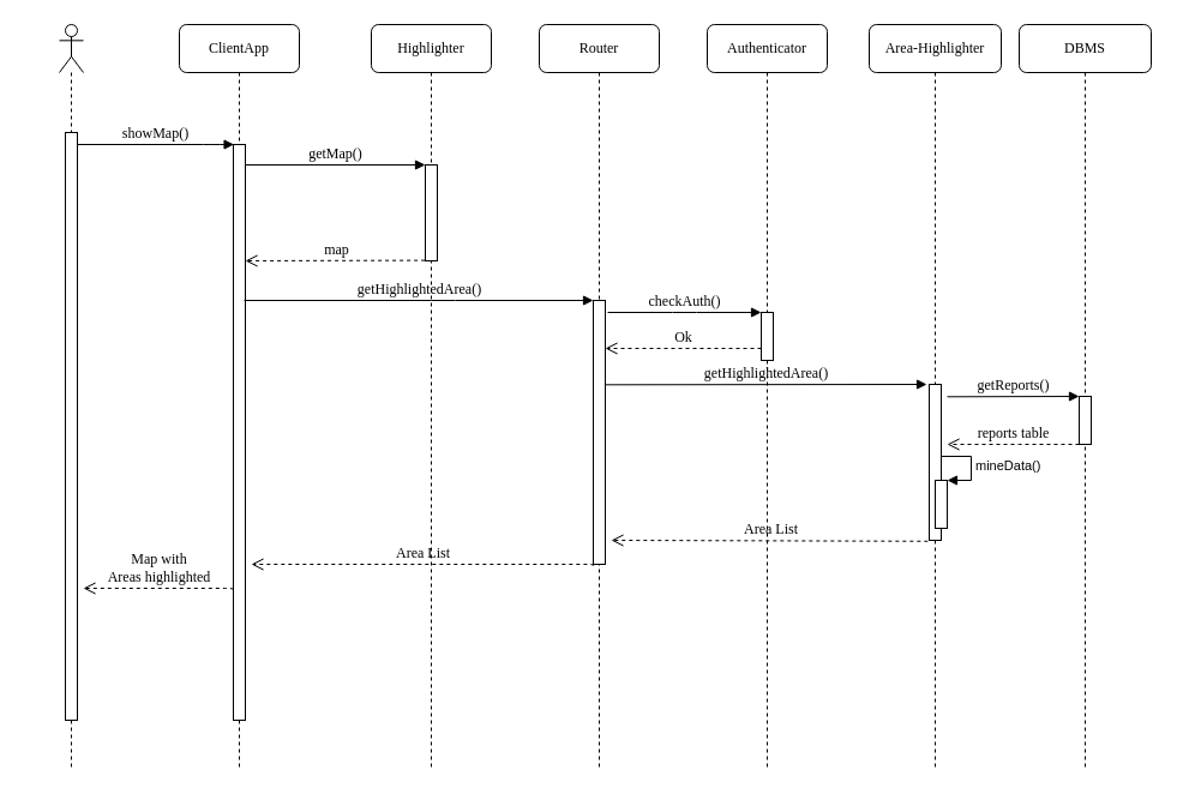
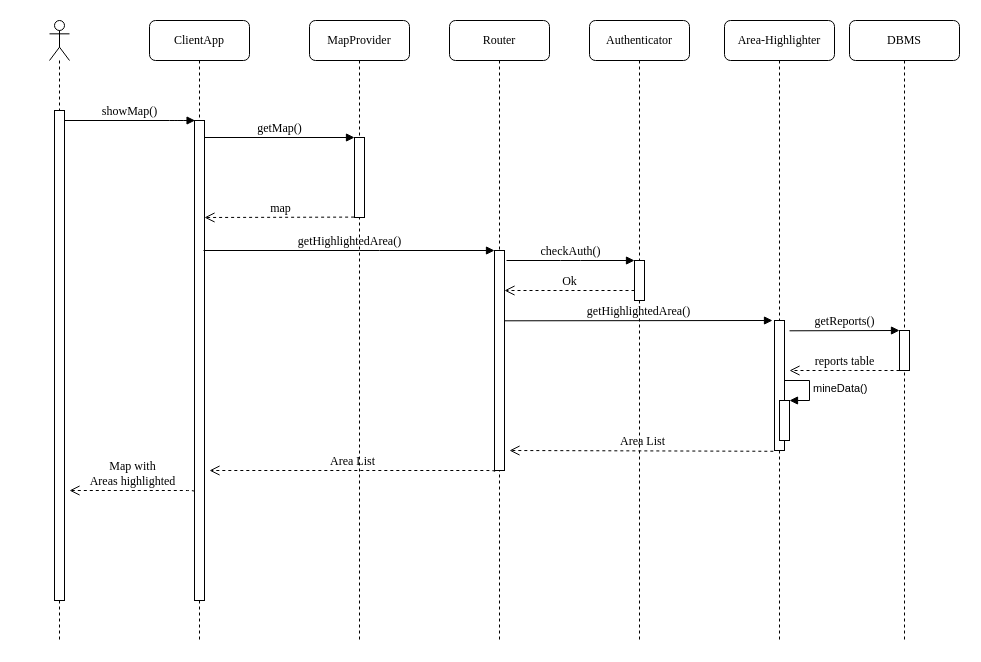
  <mxCell id="0" />
  <mxCell id="1" parent="0" />
  <mxCell id="2" value="ClientApp" style="shape=umlLifeline;perimeter=lifelinePerimeter;whiteSpace=wrap;html=1;container=1;collapsible=0;recursiveResize=0;outlineConnect=0;rounded=1;shadow=0;comic=0;labelBackgroundColor=none;strokeWidth=1;fontFamily=Verdana;fontSize=12;align=center;" parent="1" vertex="1"><mxGeometry x="149" y="20" width="100" height="620" as="geometry" /></mxCell>
  <mxCell id="3" value="" style="html=1;points=[];perimeter=orthogonalPerimeter;rounded=0;shadow=0;comic=0;labelBackgroundColor=none;strokeWidth=1;fontFamily=Verdana;fontSize=12;align=center;" parent="2" vertex="1"><mxGeometry x="45" y="100" width="10" height="480" as="geometry" /></mxCell>
- <mxCell id="4" value="Highlighter" style="shape=umlLifeline;perimeter=lifelinePerimeter;whiteSpace=wrap;html=1;container=1;collapsible=0;recursiveResize=0;outlineConnect=0;rounded=1;shadow=0;comic=0;labelBackgroundColor=none;strokeWidth=1;fontFamily=Verdana;fontSize=12;align=center;" parent="1" vertex="1"><mxGeometry x="309" y="20" width="100" height="620" as="geometry" /></mxCell>
+ <mxCell id="4" value="MapProvider" style="shape=umlLifeline;perimeter=lifelinePerimeter;whiteSpace=wrap;html=1;container=1;collapsible=0;recursiveResize=0;outlineConnect=0;rounded=1;shadow=0;comic=0;labelBackgroundColor=none;strokeWidth=1;fontFamily=Verdana;fontSize=12;align=center;" parent="1" vertex="1"><mxGeometry x="309" y="20" width="100" height="620" as="geometry" /></mxCell>
  <mxCell id="5" value="Authenticator" style="shape=umlLifeline;perimeter=lifelinePerimeter;whiteSpace=wrap;html=1;container=1;collapsible=0;recursiveResize=0;outlineConnect=0;rounded=1;shadow=0;comic=0;labelBackgroundColor=none;strokeWidth=1;fontFamily=Verdana;fontSize=12;align=center;" parent="1" vertex="1"><mxGeometry x="589" y="20" width="100" height="620" as="geometry" /></mxCell>
  <mxCell id="6" value="Router" style="shape=umlLifeline;perimeter=lifelinePerimeter;whiteSpace=wrap;html=1;container=1;collapsible=0;recursiveResize=0;outlineConnect=0;rounded=1;shadow=0;comic=0;labelBackgroundColor=none;strokeWidth=1;fontFamily=Verdana;fontSize=12;align=center;" parent="1" vertex="1"><mxGeometry x="449" y="20" width="100" height="620" as="geometry" /></mxCell>
  <mxCell id="7" value="" style="html=1;points=[];perimeter=orthogonalPerimeter;rounded=0;shadow=0;comic=0;labelBackgroundColor=none;strokeWidth=1;fontFamily=Verdana;fontSize=12;align=center;" parent="6" vertex="1"><mxGeometry x="45" y="230" width="10" height="220" as="geometry" /></mxCell>
  <mxCell id="8" value="" style="html=1;points=[];perimeter=orthogonalPerimeter;rounded=0;shadow=0;comic=0;labelBackgroundColor=none;strokeWidth=1;fontFamily=Verdana;fontSize=12;align=center;" parent="6" vertex="1"><mxGeometry x="185" y="240" width="10" height="40" as="geometry" /></mxCell>
  <mxCell id="9" value="checkAuth()" style="html=1;verticalAlign=bottom;endArrow=block;entryX=0;entryY=0;labelBackgroundColor=none;fontFamily=Verdana;fontSize=12;edgeStyle=elbowEdgeStyle;elbow=vertical;" parent="6" target="8" edge="1"><mxGeometry relative="1" as="geometry"><mxPoint x="57" y="240" as="sourcePoint" /></mxGeometry></mxCell>
  <mxCell id="10" value="Ok" style="html=1;verticalAlign=bottom;endArrow=open;dashed=1;endSize=8;labelBackgroundColor=none;fontFamily=Verdana;fontSize=12;edgeStyle=elbowEdgeStyle;elbow=vertical;" parent="6" source="8" edge="1"><mxGeometry relative="1" as="geometry"><mxPoint x="55" y="270" as="targetPoint" /><Array as="points"><mxPoint x="130" y="270" /><mxPoint x="160" y="270" /></Array></mxGeometry></mxCell>
  <mxCell id="11" value="showMap()" style="html=1;verticalAlign=bottom;endArrow=block;labelBackgroundColor=none;fontFamily=Verdana;fontSize=12;edgeStyle=elbowEdgeStyle;elbow=vertical;shadow=0;comic=0;entryX=0.058;entryY=0;entryDx=0;entryDy=0;entryPerimeter=0;" parent="1" source="14" target="3" edge="1"><mxGeometry relative="1" as="geometry"><mxPoint x="69" as="sourcePoint" y="120" /><mxPoint x="189" as="targetPoint" y="120" /><Array as="points"><mxPoint x="179" y="120" /><mxPoint x="189" y="120" /></Array></mxGeometry></mxCell>
  <mxCell id="12" value="getMap()" style="html=1;verticalAlign=bottom;endArrow=block;entryX=0;entryY=0;labelBackgroundColor=none;fontFamily=Verdana;fontSize=12;edgeStyle=elbowEdgeStyle;elbow=vertical;" parent="1" target="17" edge="1"><mxGeometry relative="1" as="geometry"><mxPoint x="204" y="137" as="sourcePoint" /></mxGeometry></mxCell>
  <mxCell id="13" value="" style="shape=umlLifeline;participant=umlActor;perimeter=lifelinePerimeter;whiteSpace=wrap;html=1;container=1;collapsible=0;recursiveResize=0;verticalAlign=top;spacingTop=36;labelBackgroundColor=#ffffff;outlineConnect=0;" parent="1" vertex="1"><mxGeometry x="49" y="20" width="20" height="620" as="geometry" /></mxCell>
  <mxCell id="14" value="" style="html=1;points=[];perimeter=orthogonalPerimeter;rounded=0;shadow=0;comic=0;labelBackgroundColor=none;strokeWidth=1;fontFamily=Verdana;fontSize=12;align=center;" parent="13" vertex="1"><mxGeometry x="5" y="90" width="10" height="490" as="geometry" /></mxCell>
  <mxCell id="15" value="" style="html=1;verticalAlign=bottom;endArrow=open;dashed=1;endSize=8;labelBackgroundColor=none;fontFamily=Verdana;fontSize=12;edgeStyle=elbowEdgeStyle;elbow=vertical;exitX=-0.039;exitY=0.995;exitDx=0;exitDy=0;exitPerimeter=0;" parent="1" source="17" edge="1"><mxGeometry relative="1" as="geometry"><mxPoint x="204" y="217" as="targetPoint" /><Array as="points"><mxPoint x="219" y="217" /><mxPoint x="284" y="217.5" /><mxPoint x="314" y="217.5" /></Array><mxPoint x="349" y="217" as="sourcePoint" /></mxGeometry></mxCell>
  <mxCell id="16" value="&lt;font face=&quot;Verdana&quot;&gt;map&lt;/font&gt;" style="text;html=1;align=center;verticalAlign=middle;resizable=0;points=[];;labelBackgroundColor=#ffffff;" parent="15" vertex="1" connectable="0"><mxGeometry x="0.8" y="60" relative="1" as="geometry"><mxPoint x="60" y="-70" as="offset" /></mxGeometry></mxCell>
  <mxCell id="17" value="" style="html=1;points=[];perimeter=orthogonalPerimeter;rounded=0;shadow=0;comic=0;labelBackgroundColor=none;strokeWidth=1;fontFamily=Verdana;fontSize=12;align=center;" parent="1" vertex="1"><mxGeometry x="354" y="137" width="10" height="80" as="geometry" /></mxCell>
  <mxCell id="18" value="Area-Highlighter" style="shape=umlLifeline;perimeter=lifelinePerimeter;whiteSpace=wrap;html=1;container=1;collapsible=0;recursiveResize=0;outlineConnect=0;rounded=1;shadow=0;comic=0;labelBackgroundColor=none;strokeWidth=1;fontFamily=Verdana;fontSize=12;align=center;" parent="1" vertex="1"><mxGeometry x="724" y="20" width="110" height="620" as="geometry" /></mxCell>
  <mxCell id="19" value="" style="html=1;points=[];perimeter=orthogonalPerimeter;" vertex="1" parent="18"><mxGeometry x="50" y="300" width="10" height="130" as="geometry" /></mxCell>
  <mxCell id="20" value="" style="html=1;points=[];perimeter=orthogonalPerimeter;" vertex="1" parent="18"><mxGeometry x="55" y="380" width="10" height="40" as="geometry" /></mxCell>
  <mxCell id="21" value="mineData()" style="edgeStyle=orthogonalEdgeStyle;html=1;align=left;spacingLeft=2;endArrow=block;rounded=0;entryX=1;entryY=0;" edge="1" target="20" parent="18"><mxGeometry relative="1" as="geometry"><mxPoint x="60" y="360" as="sourcePoint" /><Array as="points"><mxPoint x="85" y="360" /></Array></mxGeometry></mxCell>
  <mxCell id="22" value="getHighlightedArea()" style="html=1;verticalAlign=bottom;endArrow=block;labelBackgroundColor=none;fontFamily=Verdana;fontSize=12;edgeStyle=elbowEdgeStyle;elbow=vertical;" parent="1" target="7" edge="1"><mxGeometry relative="1" as="geometry"><mxPoint x="203" y="250" as="sourcePoint" /><Array as="points"><mxPoint x="369" y="250" /></Array></mxGeometry></mxCell>
  <mxCell id="23" value="getHighlightedArea()" style="html=1;verticalAlign=bottom;endArrow=block;labelBackgroundColor=none;fontFamily=Verdana;fontSize=12;edgeStyle=elbowEdgeStyle;elbow=vertical;exitX=0.92;exitY=0.422;exitDx=0;exitDy=0;exitPerimeter=0;" edge="1" parent="1"><mxGeometry relative="1" as="geometry"><mxPoint x="504.034" y="320.31" as="sourcePoint" /><Array as="points"><mxPoint x="670" y="320" /></Array><mxPoint x="772" y="320" as="targetPoint" /></mxGeometry></mxCell>
  <mxCell id="24" value="Area List" style="html=1;verticalAlign=bottom;endArrow=open;dashed=1;endSize=8;labelBackgroundColor=none;fontFamily=Verdana;fontSize=12;edgeStyle=elbowEdgeStyle;elbow=vertical;exitX=-0.118;exitY=1.006;exitDx=0;exitDy=0;exitPerimeter=0;" edge="1" parent="1" source="19"><mxGeometry relative="1" as="geometry"><mxPoint x="509" y="450" as="targetPoint" /><Array as="points"><mxPoint x="599" y="450" /><mxPoint x="599" y="441" /><mxPoint x="763.5" y="380" /><mxPoint x="643.5" y="380" /><mxPoint x="708.5" y="380.5" /><mxPoint x="738.5" y="380.5" /></Array><mxPoint x="769" y="380" as="sourcePoint" /></mxGeometry></mxCell>
  <mxCell id="25" value="DBMS" style="shape=umlLifeline;perimeter=lifelinePerimeter;whiteSpace=wrap;html=1;container=1;collapsible=0;recursiveResize=0;outlineConnect=0;rounded=1;shadow=0;comic=0;labelBackgroundColor=none;strokeWidth=1;fontFamily=Verdana;fontSize=12;align=center;" vertex="1" parent="1"><mxGeometry x="849" y="20" width="110" height="620" as="geometry" /></mxCell>
  <mxCell id="26" value="" style="html=1;points=[];perimeter=orthogonalPerimeter;" vertex="1" parent="25"><mxGeometry x="50" y="310" width="10" height="40" as="geometry" /></mxCell>
  <mxCell id="27" value="getReports()" style="html=1;verticalAlign=bottom;endArrow=block;labelBackgroundColor=none;fontFamily=Verdana;fontSize=12;edgeStyle=elbowEdgeStyle;elbow=vertical;exitX=0.92;exitY=0.422;exitDx=0;exitDy=0;exitPerimeter=0;" edge="1" parent="1"><mxGeometry relative="1" as="geometry"><mxPoint x="789.034" y="330.31" as="sourcePoint" /><Array as="points"><mxPoint x="955" y="330" /></Array><mxPoint x="899" y="330" as="targetPoint" /></mxGeometry></mxCell>
  <mxCell id="28" value="reports table" style="html=1;verticalAlign=bottom;endArrow=open;dashed=1;endSize=8;labelBackgroundColor=none;fontFamily=Verdana;fontSize=12;edgeStyle=elbowEdgeStyle;elbow=vertical;" edge="1" parent="1"><mxGeometry relative="1" as="geometry"><mxPoint x="789" y="370" as="targetPoint" /><Array as="points"><mxPoint x="839" y="370" /><mxPoint x="823.5" y="309" /><mxPoint x="888.5" y="309.5" /><mxPoint x="918.5" y="309.5" /></Array><mxPoint x="899" y="370" as="sourcePoint" /></mxGeometry></mxCell>
  <mxCell id="29" value="Area List" style="html=1;verticalAlign=bottom;endArrow=open;dashed=1;endSize=8;labelBackgroundColor=none;fontFamily=Verdana;fontSize=12;edgeStyle=elbowEdgeStyle;elbow=vertical;exitX=-0.118;exitY=1.006;exitDx=0;exitDy=0;exitPerimeter=0;" edge="1" parent="1"><mxGeometry relative="1" as="geometry"><mxPoint x="209" y="470" as="targetPoint" /><Array as="points"><mxPoint x="320.5" y="470" /><mxPoint x="320.5" y="461" /><mxPoint x="485" y="400" /><mxPoint x="365" y="400" /><mxPoint x="430" y="400.5" /><mxPoint x="460" y="400.5" /></Array><mxPoint x="494.167" y="471.167" as="sourcePoint" /></mxGeometry></mxCell>
  <mxCell id="30" value="Map with &lt;br&gt;Areas highlighted" style="html=1;verticalAlign=bottom;endArrow=open;dashed=1;endSize=8;labelBackgroundColor=none;fontFamily=Verdana;fontSize=12;edgeStyle=elbowEdgeStyle;elbow=vertical;exitX=-0.118;exitY=1.006;exitDx=0;exitDy=0;exitPerimeter=0;" edge="1" parent="1"><mxGeometry relative="1" as="geometry"><mxPoint x="69" y="490" as="targetPoint" /><Array as="points"><mxPoint x="20" y="490" /><mxPoint x="20" y="481" /><mxPoint x="184.5" y="420" /><mxPoint x="64.5" y="420" /><mxPoint x="129.5" y="420.5" /><mxPoint x="159.5" y="420.5" /></Array><mxPoint x="193.667" y="491.167" as="sourcePoint" /></mxGeometry></mxCell>
